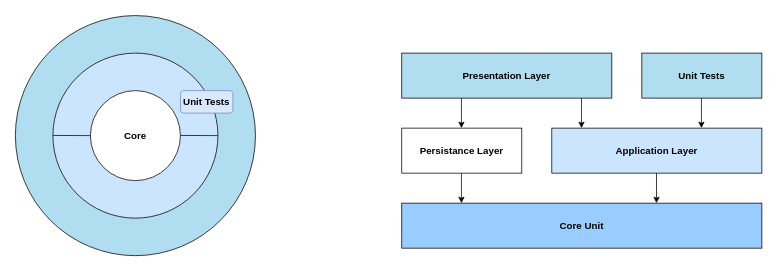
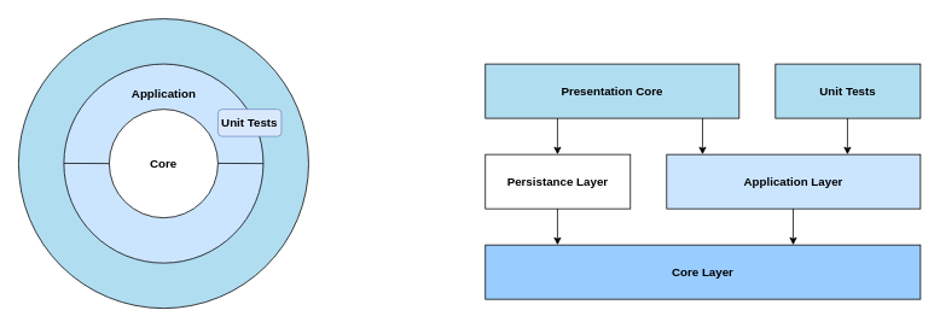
  <mxCell id="0" />
  <mxCell id="1" parent="0" />
- <mxCell id="2" value="&lt;font style=&quot;font-size: 13px;&quot;&gt;&lt;b style=&quot;font-size: 13px;&quot;&gt;Core Unit&lt;/b&gt;&lt;/font&gt;" style="rounded=0;whiteSpace=wrap;html=1;fillColor=#99CCFF;strokeColor=#000000;fontSize=13;" vertex="1" parent="1"><mxGeometry x="535" y="270" width="480" height="60" as="geometry" /></mxCell>
+ <mxCell id="2" value="&lt;font style=&quot;font-size: 13px;&quot;&gt;&lt;b style=&quot;font-size: 13px;&quot;&gt;Core Layer&lt;/b&gt;&lt;/font&gt;" style="rounded=0;whiteSpace=wrap;html=1;fillColor=#99CCFF;strokeColor=#000000;fontSize=13;" vertex="1" parent="1"><mxGeometry x="535" y="270" width="480" height="60" as="geometry" /></mxCell>
  <mxCell id="3" value="&lt;font style=&quot;font-size: 13px;&quot;&gt;&lt;b style=&quot;font-size: 13px;&quot;&gt;Application Layer&lt;/b&gt;&lt;/font&gt;" style="rounded=0;whiteSpace=wrap;html=1;fillColor=#CCE5FF;fontSize=13;" vertex="1" parent="1"><mxGeometry x="735" y="170" width="280" height="60" as="geometry" /></mxCell>
  <mxCell id="4" value="&lt;font style=&quot;font-size: 13px;&quot;&gt;&lt;b style=&quot;font-size: 13px;&quot;&gt;Persistance Layer&lt;/b&gt;&lt;/font&gt;" style="rounded=0;whiteSpace=wrap;html=1;fillColor=#ffffff;fontSize=13;" vertex="1" parent="1"><mxGeometry x="535" y="170" width="160" height="60" as="geometry" /></mxCell>
- <mxCell id="5" value="&lt;font style=&quot;font-size: 13px;&quot;&gt;&lt;b style=&quot;font-size: 13px;&quot;&gt;Presentation Layer&lt;/b&gt;&lt;/font&gt;" style="rounded=0;whiteSpace=wrap;html=1;fillColor=#b1ddf0;strokeColor=#000000;fontSize=13;" vertex="1" parent="1"><mxGeometry x="535" y="70" width="280" height="60" as="geometry" /></mxCell>
+ <mxCell id="5" value="&lt;font style=&quot;font-size: 13px;&quot;&gt;&lt;b style=&quot;font-size: 13px;&quot;&gt;Presentation Core&lt;/b&gt;&lt;/font&gt;" style="rounded=0;whiteSpace=wrap;html=1;fillColor=#b1ddf0;strokeColor=#000000;fontSize=13;" vertex="1" parent="1"><mxGeometry x="535" y="70" width="280" height="60" as="geometry" /></mxCell>
  <mxCell id="6" value="&lt;font style=&quot;font-size: 13px;&quot;&gt;&lt;b style=&quot;font-size: 13px;&quot;&gt;Unit Tests&lt;/b&gt;&lt;/font&gt;" style="rounded=0;whiteSpace=wrap;html=1;fillColor=#b1ddf0;strokeColor=#000000;fontSize=13;" vertex="1" parent="1"><mxGeometry x="855" y="70" width="160" height="60" as="geometry" /></mxCell>
  <mxCell id="7" value="" style="endArrow=classic;html=1;rounded=0;fontSize=13;" edge="1" parent="1"><mxGeometry width="50" height="50" relative="1" as="geometry"><mxPoint x="934.44" y="130" as="sourcePoint" /><mxPoint x="934.44" y="170" as="targetPoint" /></mxGeometry></mxCell>
  <mxCell id="8" value="" style="endArrow=classic;html=1;rounded=0;fontSize=13;" edge="1" parent="1"><mxGeometry width="50" height="50" relative="1" as="geometry"><mxPoint x="614.55" y="130" as="sourcePoint" /><mxPoint x="614.55" y="170" as="targetPoint" /></mxGeometry></mxCell>
  <mxCell id="9" value="" style="endArrow=classic;html=1;rounded=0;fontSize=13;" edge="1" parent="1"><mxGeometry width="50" height="50" relative="1" as="geometry"><mxPoint x="614.55" y="230" as="sourcePoint" /><mxPoint x="614.55" y="270" as="targetPoint" /></mxGeometry></mxCell>
  <mxCell id="10" value="" style="endArrow=classic;html=1;rounded=0;fontSize=13;" edge="1" parent="1"><mxGeometry width="50" height="50" relative="1" as="geometry"><mxPoint x="874.55" y="230" as="sourcePoint" /><mxPoint x="874.55" y="270" as="targetPoint" /></mxGeometry></mxCell>
  <mxCell id="11" value="" style="ellipse;whiteSpace=wrap;html=1;aspect=fixed;fillColor=#b1ddf0;strokeColor=#000000;fontSize=13;" vertex="1" parent="1"><mxGeometry x="20" y="20" width="320" height="320" as="geometry" /></mxCell>
  <mxCell id="12" value="" style="ellipse;whiteSpace=wrap;html=1;aspect=fixed;fillColor=#CCE5FF;fontSize=13;" vertex="1" parent="1"><mxGeometry x="70" y="70" width="220" height="220" as="geometry" /></mxCell>
  <mxCell id="13" value="&lt;font style=&quot;font-size: 13px;&quot;&gt;&lt;b style=&quot;font-size: 13px;&quot;&gt;Core&lt;/b&gt;&lt;/font&gt;" style="ellipse;whiteSpace=wrap;html=1;aspect=fixed;fillColor=#FFFFFF;fontSize=13;" vertex="1" parent="1"><mxGeometry x="120" y="120" width="120" height="120" as="geometry" /></mxCell>
+ <mxCell id="14" value="&lt;b style=&quot;border-color: var(--border-color); font-size: 13px;&quot;&gt;Application&lt;/b&gt;" style="text;html=1;align=center;verticalAlign=middle;resizable=0;points=[];autosize=1;strokeColor=none;fillColor=none;fontSize=13;" vertex="1" parent="1"><mxGeometry x="135" y="88" width="90" height="30" as="geometry" /></mxCell>
  <mxCell id="15" value="" style="endArrow=classic;html=1;rounded=0;fontSize=13;" edge="1" parent="1"><mxGeometry width="50" height="50" relative="1" as="geometry"><mxPoint x="774.55" y="130" as="sourcePoint" /><mxPoint x="774.55" y="170" as="targetPoint" /></mxGeometry></mxCell>
  <mxCell id="16" value="" style="endArrow=none;html=1;rounded=0;fontSize=13;" edge="1" parent="1" target="12"><mxGeometry width="50" height="50" relative="1" as="geometry"><mxPoint x="240" y="179.74" as="sourcePoint" /><mxPoint x="280" y="179.74" as="targetPoint" /></mxGeometry></mxCell>
  <mxCell id="17" value="" style="endArrow=none;html=1;rounded=0;fontSize=13;" edge="1" parent="1"><mxGeometry width="50" height="50" relative="1" as="geometry"><mxPoint x="70" y="179.74" as="sourcePoint" /><mxPoint x="120" y="180" as="targetPoint" /></mxGeometry></mxCell>
  <mxCell id="18" value="&lt;b style=&quot;font-size: 13px;&quot;&gt;&lt;font style=&quot;font-size: 13px;&quot;&gt;Unit Tests&lt;/font&gt;&lt;/b&gt;" style="rounded=1;whiteSpace=wrap;html=1;fillColor=#dae8fc;strokeColor=#6c8ebf;fontSize=13;" vertex="1" parent="1"><mxGeometry x="240" y="120" width="70" height="30" as="geometry" /></mxCell>
